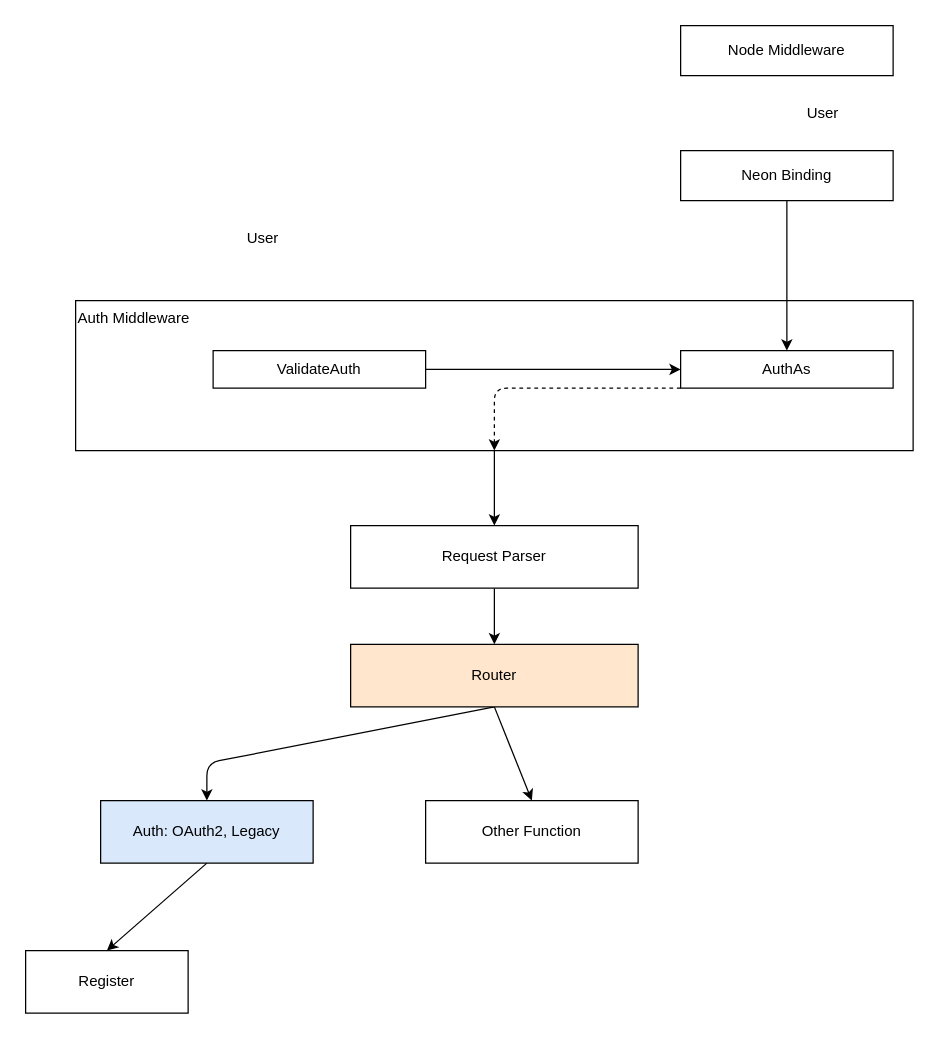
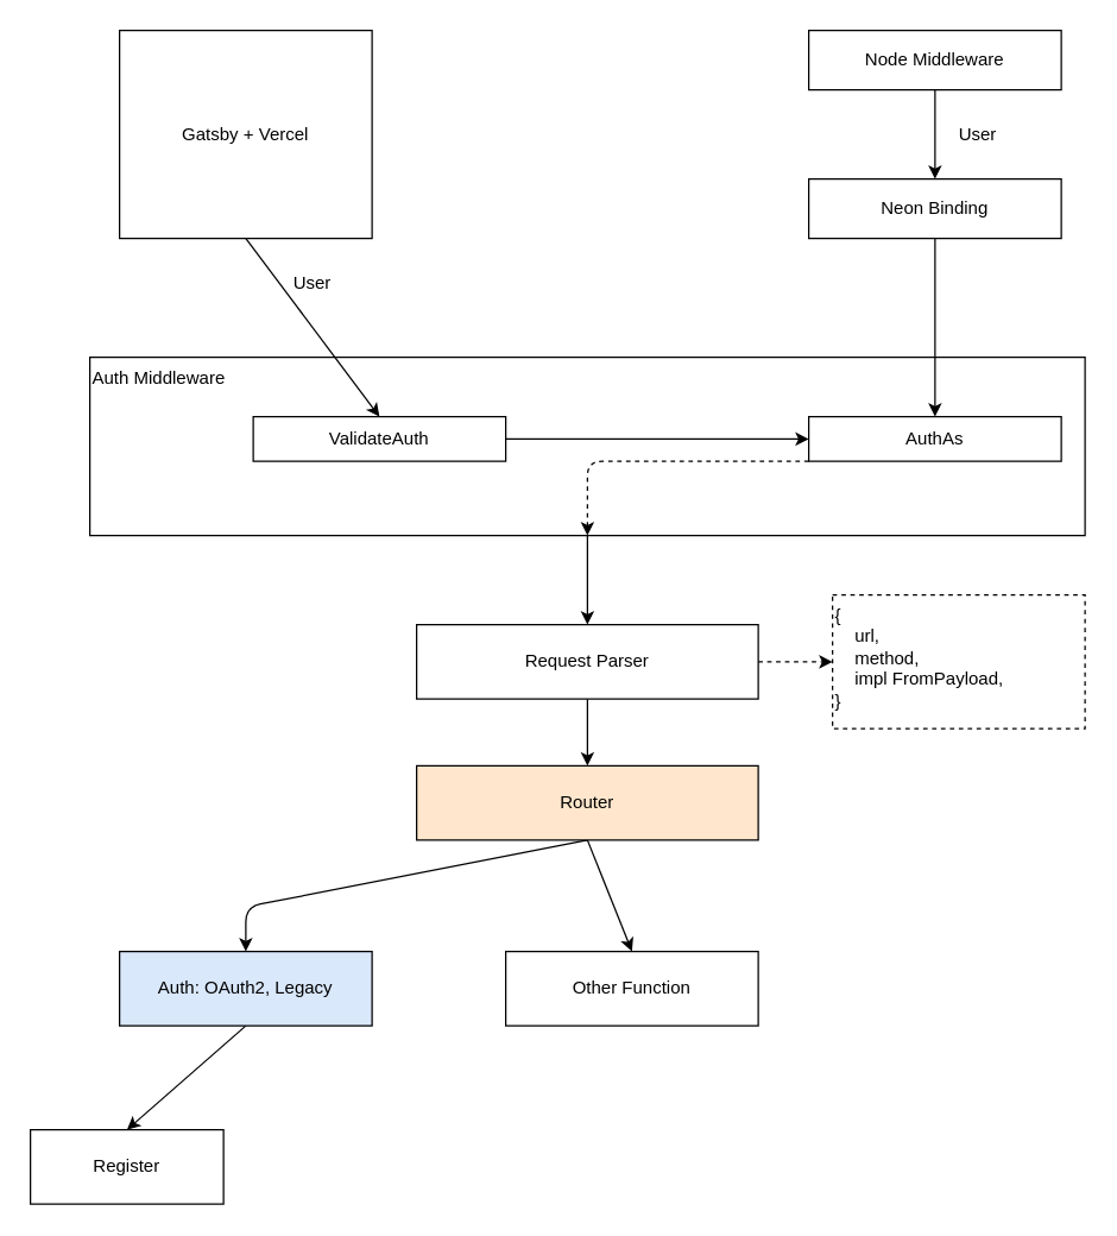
  <mxCell id="0" />
  <mxCell id="1" parent="0" />
  <mxCell id="2" value="Auth Middleware" style="rounded=0;whiteSpace=wrap;html=1;fontStyle=0;align=left;verticalAlign=top;" vertex="1" parent="1"><mxGeometry x="60" y="240" width="670" height="120" as="geometry" /></mxCell>
  <mxCell id="3" style="edgeStyle=none;html=1;entryX=0.5;entryY=0;entryDx=0;entryDy=0;exitX=0.5;exitY=1;exitDx=0;exitDy=0;" edge="1" parent="1" source="11" target="10"><mxGeometry relative="1" as="geometry"><mxPoint x="165" y="640" as="sourcePoint" /></mxGeometry></mxCell>
+ <mxCell id="4" style="edgeStyle=none;html=1;entryX=0.5;entryY=0;entryDx=0;entryDy=0;exitX=0.5;exitY=1;exitDx=0;exitDy=0;" edge="1" parent="1" source="5" target="20"><mxGeometry relative="1" as="geometry"><mxPoint x="165" y="230" as="targetPoint" /></mxGeometry></mxCell>
+ <mxCell id="5" value="Gatsby + Vercel" style="rounded=0;whiteSpace=wrap;html=1;" vertex="1" parent="1"><mxGeometry x="80" y="20" width="170" height="140" as="geometry" /></mxCell>
+ <mxCell id="6" style="edgeStyle=none;html=1;entryX=0.5;entryY=0;entryDx=0;entryDy=0;" edge="1" parent="1" source="7" target="8"><mxGeometry relative="1" as="geometry" /></mxCell>
  <mxCell id="7" value="Node Middleware" style="rounded=0;whiteSpace=wrap;html=1;" vertex="1" parent="1"><mxGeometry x="544" y="20" width="170" height="40" as="geometry" /></mxCell>
  <mxCell id="8" value="Neon Binding" style="rounded=0;whiteSpace=wrap;html=1;" vertex="1" parent="1"><mxGeometry x="544" y="120" width="170" height="40" as="geometry" /></mxCell>
  <mxCell id="9" value="User" style="text;html=1;strokeColor=none;fillColor=none;align=center;verticalAlign=middle;whiteSpace=wrap;rounded=0;" vertex="1" parent="1"><mxGeometry x="638" y="80" width="40" height="20" as="geometry" /></mxCell>
  <mxCell id="10" value="Register" style="rounded=0;whiteSpace=wrap;html=1;" vertex="1" parent="1"><mxGeometry x="20" y="760" width="130" height="50" as="geometry" /></mxCell>
  <mxCell id="11" value="Auth: OAuth2, Legacy" style="rounded=0;whiteSpace=wrap;html=1;fillColor=#dae8fc;" vertex="1" parent="1"><mxGeometry x="80" y="640" width="170" height="50" as="geometry" /></mxCell>
  <mxCell id="12" value="Other Function" style="rounded=0;whiteSpace=wrap;html=1;fontStyle=0" vertex="1" parent="1"><mxGeometry x="340" y="640" width="170" height="50" as="geometry" /></mxCell>
  <mxCell id="13" style="edgeStyle=none;html=1;entryX=0.5;entryY=0;entryDx=0;entryDy=0;exitX=0.5;exitY=1;exitDx=0;exitDy=0;" edge="1" parent="1" source="2" target="23"><mxGeometry relative="1" as="geometry"><mxPoint x="175" y="250" as="sourcePoint" /><mxPoint x="175" y="340" as="targetPoint" /></mxGeometry></mxCell>
  <mxCell id="14" value="User" style="text;html=1;strokeColor=none;fillColor=none;align=center;verticalAlign=middle;whiteSpace=wrap;rounded=0;" vertex="1" parent="1"><mxGeometry x="190" y="180" width="40" height="20" as="geometry" /></mxCell>
  <mxCell id="15" style="edgeStyle=none;html=1;exitX=0.5;exitY=1;exitDx=0;exitDy=0;entryX=0.5;entryY=0;entryDx=0;entryDy=0;" edge="1" parent="1" source="8" target="18"><mxGeometry relative="1" as="geometry"><mxPoint x="562.5" y="290" as="sourcePoint" /><mxPoint x="560" y="240" as="targetPoint" /></mxGeometry></mxCell>
  <mxCell id="16" style="edgeStyle=none;html=1;entryX=0.5;entryY=0;entryDx=0;entryDy=0;exitX=0.5;exitY=1;exitDx=0;exitDy=0;" edge="1" parent="1" source="26" target="11"><mxGeometry relative="1" as="geometry"><mxPoint x="395" y="570" as="sourcePoint" /><mxPoint x="424" y="530" as="targetPoint" /><Array as="points"><mxPoint x="165" y="610" /></Array></mxGeometry></mxCell>
  <mxCell id="17" style="edgeStyle=none;html=1;entryX=0.5;entryY=1;entryDx=0;entryDy=0;exitX=0;exitY=1;exitDx=0;exitDy=0;dashed=1;" edge="1" parent="1" source="18" target="2"><mxGeometry relative="1" as="geometry"><Array as="points"><mxPoint x="395" y="310" /></Array></mxGeometry></mxCell>
  <mxCell id="18" value="AuthAs" style="rounded=0;whiteSpace=wrap;html=1;fontStyle=0" vertex="1" parent="1"><mxGeometry x="544" y="280" width="170" height="30" as="geometry" /></mxCell>
  <mxCell id="19" style="edgeStyle=none;html=1;entryX=0;entryY=0.5;entryDx=0;entryDy=0;" edge="1" parent="1" source="20" target="18"><mxGeometry relative="1" as="geometry" /></mxCell>
  <mxCell id="20" value="ValidateAuth" style="rounded=0;whiteSpace=wrap;html=1;fontStyle=0" vertex="1" parent="1"><mxGeometry x="170" y="280" width="170" height="30" as="geometry" /></mxCell>
+ <mxCell id="21" style="edgeStyle=none;html=1;entryX=0;entryY=0.5;entryDx=0;entryDy=0;dashed=1;" edge="1" parent="1" source="23" target="25"><mxGeometry relative="1" as="geometry" /></mxCell>
  <mxCell id="22" style="edgeStyle=none;html=1;entryX=0.5;entryY=0;entryDx=0;entryDy=0;" edge="1" parent="1" source="23" target="26"><mxGeometry relative="1" as="geometry" /></mxCell>
  <mxCell id="23" value="Request Parser" style="rounded=0;whiteSpace=wrap;html=1;fontStyle=0" vertex="1" parent="1"><mxGeometry x="280" y="420" width="230" height="50" as="geometry" /></mxCell>
  <mxCell id="24" style="edgeStyle=none;html=1;entryX=0.5;entryY=0;entryDx=0;entryDy=0;exitX=0.5;exitY=1;exitDx=0;exitDy=0;" edge="1" parent="1" source="26" target="12"><mxGeometry relative="1" as="geometry"><mxPoint x="395" y="570" as="sourcePoint" /><mxPoint x="405" y="530" as="targetPoint" /></mxGeometry></mxCell>
+ <mxCell id="25" value="{&lt;br&gt;&amp;nbsp; &amp;nbsp; url,&lt;br&gt;&amp;nbsp; &amp;nbsp; method,&lt;br&gt;&lt;div&gt;&amp;nbsp; &amp;nbsp; impl FromPayload,&lt;/div&gt;}" style="rounded=0;whiteSpace=wrap;html=1;fontStyle=0;dashed=1;align=left;verticalAlign=top;" vertex="1" parent="1"><mxGeometry x="560" y="400" width="170" height="90" as="geometry" /></mxCell>
  <mxCell id="26" value="Router" style="rounded=0;whiteSpace=wrap;html=1;fontStyle=0;fillColor=#ffe6cc;" vertex="1" parent="1"><mxGeometry x="280" y="515" width="230" height="50" as="geometry" /></mxCell>
